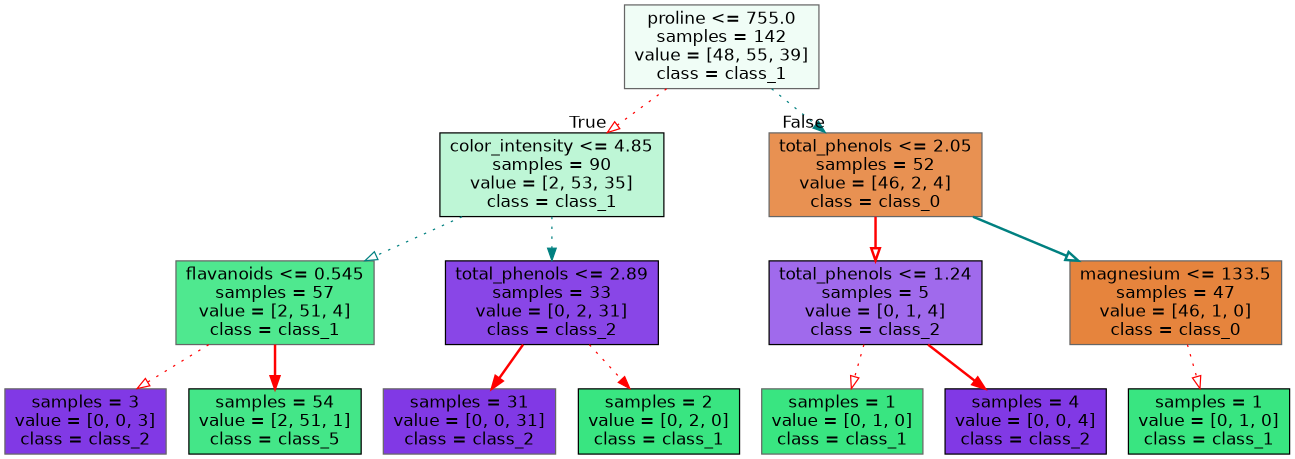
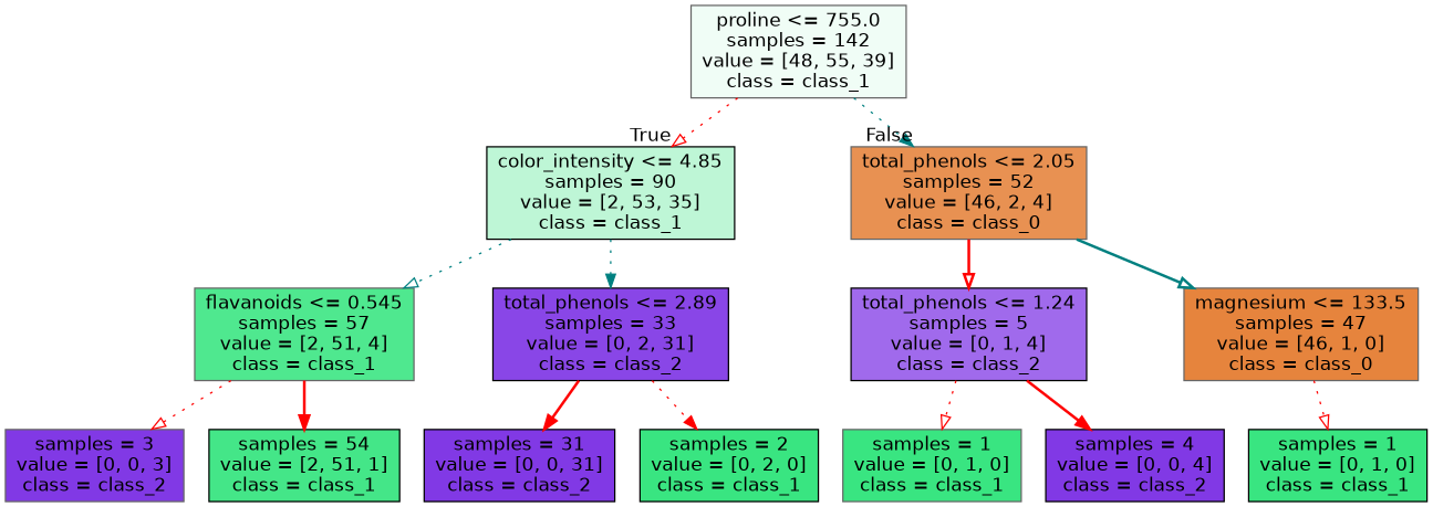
  digraph {
    node [color=black fillcolor="#8139e5" fontname=helvetica shape=box style=filled]
    edge [arrowhead=onormal color=red fontname=helvetica style=dotted]
    n1 [color=gray40 fillcolor="#f0fdf6" label="proline <= 755.0\nsamples = 142\nvalue = [48, 55, 39]\nclass = class_1"]
    n2 [fillcolor="#bef6d6" label="color_intensity <= 4.85\nsamples = 90\nvalue = [2, 53, 35]\nclass = class_1"]
    n3 [color=gray40 fillcolor="#e89152" label="total_phenols <= 2.05\nsamples = 52\nvalue = [46, 2, 4]\nclass = class_0"]
    n4 [color=gray40 fillcolor="#4fe88f" label="flavanoids <= 0.545\nsamples = 57\nvalue = [2, 51, 4]\nclass = class_1"]
    n5 [fillcolor="#8946e7" label="total_phenols <= 2.89\nsamples = 33\nvalue = [0, 2, 31]\nclass = class_2"]
    n6 [fillcolor="#a06aec" label="total_phenols <= 1.24\nsamples = 5\nvalue = [0, 1, 4]\nclass = class_2"]
    n7 [color=gray40 fillcolor="#e6843d" label="magnesium <= 133.5\nsamples = 47\nvalue = [46, 1, 0]\nclass = class_0"]
    n8 [color=gray40 label="samples = 3\nvalue = [0, 0, 3]\nclass = class_2"]
-   n9 [fillcolor="#44e688" label="samples = 54\nvalue = [2, 51, 1]\nclass = class_5"]
-   n10 [color=gray40 label="samples = 31\nvalue = [0, 0, 31]\nclass = class_2"]
+   n9 [fillcolor="#44e688" label="samples = 54\nvalue = [2, 51, 1]\nclass = class_1"]
+   n10 [label="samples = 31\nvalue = [0, 0, 31]\nclass = class_2"]
    n11 [fillcolor="#39e581" label="samples = 2\nvalue = [0, 2, 0]\nclass = class_1"]
    n12 [color=gray40 fillcolor="#39e581" label="samples = 1\nvalue = [0, 1, 0]\nclass = class_1"]
    n13 [label="samples = 4\nvalue = [0, 0, 4]\nclass = class_2"]
    n14 [fillcolor="#39e581" label="samples = 1\nvalue = [0, 1, 0]\nclass = class_1"]
    n1 -> n2 [headlabel=True labelangle=45 labeldistance=2.5]
    n1 -> n3 [arrowhead=normal color=teal headlabel=False labelangle=-45 labeldistance=2.5]
    n2 -> n4 [color=teal]
    n2 -> n5 [arrowhead=normal color=teal]
    n3 -> n6 [style=bold]
    n3 -> n7 [color=teal style=bold]
    n4 -> n8
    n4 -> n9 [arrowhead=normal style=bold]
    n5 -> n10 [arrowhead=normal style=bold]
    n5 -> n11 [arrowhead=normal]
    n6 -> n12
    n6 -> n13 [arrowhead=normal style=bold]
    n7 -> n14
  }
